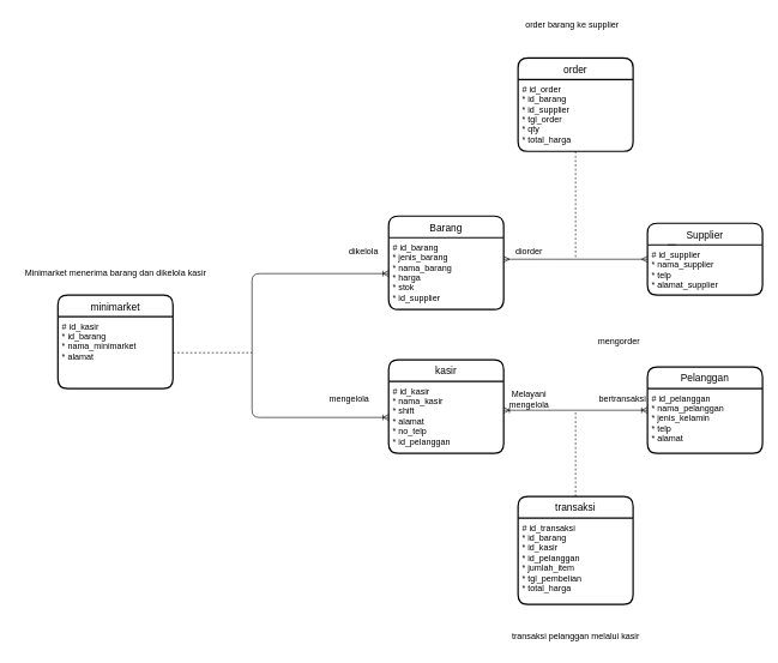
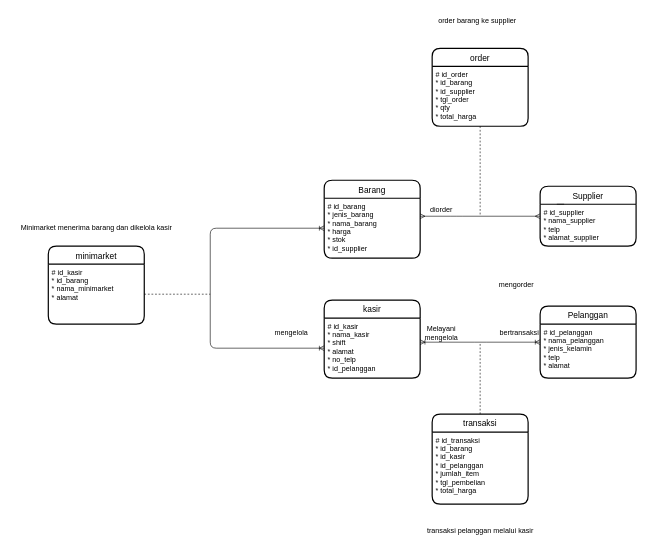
  <mxCell id="0" />
  <mxCell id="1" parent="0" />
  <mxCell id="2" value="kasir" style="swimlane;childLayout=stackLayout;horizontal=1;startSize=30;horizontalStack=0;rounded=1;fontSize=14;fontStyle=0;strokeWidth=2;resizeParent=0;resizeLast=1;shadow=0;dashed=0;align=center;fontFamily=Helvetica;fontColor=default;" parent="1" vertex="1"><mxGeometry x="540" y="500" width="160" height="130" as="geometry" /></mxCell>
  <mxCell id="3" value="# id_kasir&#10;* nama_kasir&#10;* shift&#10;* alamat&#10;* no_telp&#10;* id_pelanggan" style="align=left;strokeColor=none;fillColor=none;spacingLeft=4;fontSize=12;verticalAlign=top;resizable=0;rotatable=0;part=1;fontFamily=Helvetica;fontColor=default;rounded=1;" parent="2" vertex="1"><mxGeometry y="30" width="160" height="100" as="geometry" /></mxCell>
  <mxCell id="4" value="Pelanggan" style="swimlane;childLayout=stackLayout;horizontal=1;startSize=30;horizontalStack=0;rounded=1;fontSize=14;fontStyle=0;strokeWidth=2;resizeParent=0;resizeLast=1;shadow=0;dashed=0;align=center;fontFamily=Helvetica;fontColor=default;" parent="1" vertex="1"><mxGeometry x="900" y="510" width="160" height="120" as="geometry" /></mxCell>
  <mxCell id="5" value="# id_pelanggan&#10;* nama_pelanggan&#10;* jenis_kelamin&#10;* telp&#10;* alamat" style="align=left;strokeColor=none;fillColor=none;spacingLeft=4;fontSize=12;verticalAlign=top;resizable=0;rotatable=0;part=1;fontFamily=Helvetica;fontColor=default;rounded=1;" parent="4" vertex="1"><mxGeometry y="30" width="160" height="90" as="geometry" /></mxCell>
  <mxCell id="6" value="" style="edgeStyle=orthogonalEdgeStyle;shape=connector;rounded=1;html=1;labelBackgroundColor=default;strokeColor=default;fontFamily=Helvetica;fontSize=11;fontColor=default;endArrow=ERoneToMany;endFill=0;startArrow=ERoneToMany;startFill=0;" parent="1" source="5" target="3" edge="1"><mxGeometry relative="1" as="geometry"><Array as="points"><mxPoint x="800" y="570" /><mxPoint x="800" y="570" /></Array></mxGeometry></mxCell>
  <mxCell id="7" value="Supplier" style="swimlane;childLayout=stackLayout;horizontal=1;startSize=30;horizontalStack=0;rounded=1;fontSize=14;fontStyle=0;strokeWidth=2;resizeParent=0;resizeLast=1;shadow=0;dashed=0;align=center;fontFamily=Helvetica;fontColor=default;" parent="1" vertex="1"><mxGeometry x="900" y="310" width="160" height="100" as="geometry" /></mxCell>
  <mxCell id="8" value="# id_supplier&#10;* nama_supplier&#10;* telp&#10;* alamat_supplier" style="align=left;strokeColor=none;fillColor=none;spacingLeft=4;fontSize=12;verticalAlign=top;resizable=0;rotatable=0;part=1;fontFamily=Helvetica;fontColor=default;rounded=1;" parent="7" vertex="1"><mxGeometry y="30" width="160" height="70" as="geometry" /></mxCell>
  <mxCell id="9" style="edgeStyle=orthogonalEdgeStyle;shape=connector;rounded=1;html=1;exitX=0.25;exitY=0;exitDx=0;exitDy=0;entryX=0.174;entryY=0;entryDx=0;entryDy=0;entryPerimeter=0;labelBackgroundColor=default;strokeColor=default;fontFamily=Helvetica;fontSize=11;fontColor=default;endArrow=none;endFill=0;" parent="7" source="8" target="8" edge="1"><mxGeometry relative="1" as="geometry" /></mxCell>
  <mxCell id="10" value="Barang" style="swimlane;childLayout=stackLayout;horizontal=1;startSize=30;horizontalStack=0;rounded=1;fontSize=14;fontStyle=0;strokeWidth=2;resizeParent=0;resizeLast=1;shadow=0;dashed=0;align=center;fontFamily=Helvetica;fontColor=default;" parent="1" vertex="1"><mxGeometry x="540" y="300" width="160" height="130" as="geometry" /></mxCell>
  <mxCell id="11" value="# id_barang&#10;* jenis_barang&#10;* nama_barang&#10;* harga&#10;* stok&#10;* id_supplier" style="align=left;strokeColor=none;fillColor=none;spacingLeft=4;fontSize=12;verticalAlign=top;resizable=0;rotatable=0;part=1;fontFamily=Helvetica;fontColor=default;rounded=1;" parent="10" vertex="1"><mxGeometry y="30" width="160" height="100" as="geometry" /></mxCell>
  <mxCell id="12" value="" style="edgeStyle=orthogonalEdgeStyle;shape=connector;rounded=1;html=1;labelBackgroundColor=default;strokeColor=default;fontFamily=Helvetica;fontSize=11;fontColor=default;endArrow=ERmany;endFill=0;startArrow=ERmany;startFill=0;" parent="1" source="11" target="8" edge="1"><mxGeometry relative="1" as="geometry"><Array as="points"><mxPoint x="760" y="360" /><mxPoint x="760" y="360" /></Array></mxGeometry></mxCell>
  <mxCell id="13" value="mengorder" style="text;html=1;align=center;verticalAlign=middle;resizable=0;points=[];autosize=1;strokeColor=none;fillColor=none;" parent="1" vertex="1"><mxGeometry x="820" y="460" width="80" height="30" as="geometry" /></mxCell>
  <mxCell id="14" value="diorder" style="text;html=1;align=center;verticalAlign=middle;resizable=0;points=[];autosize=1;strokeColor=none;fillColor=none;" parent="1" vertex="1"><mxGeometry x="705" y="335" width="60" height="30" as="geometry" /></mxCell>
  <mxCell id="15" value="Melayani&lt;br&gt;mengelola" style="text;html=1;align=center;verticalAlign=middle;resizable=0;points=[];autosize=1;strokeColor=none;fillColor=none;" parent="1" vertex="1"><mxGeometry x="700" y="535" width="70" height="40" as="geometry" /></mxCell>
  <mxCell id="16" value="bertransaksi" style="text;html=1;align=center;verticalAlign=middle;resizable=0;points=[];autosize=1;strokeColor=none;fillColor=none;" parent="1" vertex="1"><mxGeometry x="820" y="540" width="90" height="30" as="geometry" /></mxCell>
  <mxCell id="17" value="mengelola" style="text;html=1;align=center;verticalAlign=middle;resizable=0;points=[];autosize=1;strokeColor=none;fillColor=none;" parent="1" vertex="1"><mxGeometry x="445" y="540" width="80" height="30" as="geometry" /></mxCell>
- <mxCell id="18" value="dikelola" style="text;html=1;align=center;verticalAlign=middle;resizable=0;points=[];autosize=1;strokeColor=none;fillColor=none;" parent="1" vertex="1"><mxGeometry x="475" y="335" width="60" height="30" as="geometry" /></mxCell>
  <mxCell id="19" value="" style="edgeStyle=orthogonalEdgeStyle;shape=connector;rounded=1;html=1;labelBackgroundColor=default;strokeColor=default;fontFamily=Helvetica;fontSize=11;fontColor=default;startArrow=none;startFill=0;endArrow=none;endFill=0;dashed=1;" parent="1" source="20" edge="1"><mxGeometry relative="1" as="geometry"><mxPoint x="800" y="570" as="targetPoint" /><Array as="points"><mxPoint x="800" y="570" /></Array></mxGeometry></mxCell>
  <mxCell id="20" value="transaksi" style="swimlane;childLayout=stackLayout;horizontal=1;startSize=30;horizontalStack=0;rounded=1;fontSize=14;fontStyle=0;strokeWidth=2;resizeParent=0;resizeLast=1;shadow=0;dashed=0;align=center;fontFamily=Helvetica;fontColor=default;" parent="1" vertex="1"><mxGeometry x="720" y="690" width="160" height="150" as="geometry" /></mxCell>
  <mxCell id="21" value="# id_transaksi&#10;* id_barang&#10;* id_kasir&#10;* id_pelanggan&#10;* jumlah_item&#10;* tgl_pembelian&#10;* total_harga" style="align=left;strokeColor=none;fillColor=none;spacingLeft=4;fontSize=12;verticalAlign=top;resizable=0;rotatable=0;part=1;fontFamily=Helvetica;fontColor=default;rounded=1;" parent="20" vertex="1"><mxGeometry y="30" width="160" height="120" as="geometry" /></mxCell>
  <mxCell id="22" value="order" style="swimlane;childLayout=stackLayout;horizontal=1;startSize=30;horizontalStack=0;rounded=1;fontSize=14;fontStyle=0;strokeWidth=2;resizeParent=0;resizeLast=1;shadow=0;dashed=0;align=center;fontFamily=Helvetica;fontColor=default;" parent="1" vertex="1"><mxGeometry x="720" y="80" width="160" height="130" as="geometry" /></mxCell>
  <mxCell id="23" value="# id_order&#10;* id_barang&#10;* id_supplier&#10;* tgl_order&#10;* qty&#10;* total_harga" style="align=left;strokeColor=none;fillColor=none;spacingLeft=4;fontSize=12;verticalAlign=top;resizable=0;rotatable=0;part=1;fontFamily=Helvetica;fontColor=default;rounded=1;" parent="22" vertex="1"><mxGeometry y="30" width="160" height="100" as="geometry" /></mxCell>
  <mxCell id="24" style="edgeStyle=none;html=1;endArrow=none;endFill=0;dashed=1;" parent="1" source="23" edge="1"><mxGeometry relative="1" as="geometry"><mxPoint x="800" y="360" as="targetPoint" /></mxGeometry></mxCell>
  <mxCell id="25" style="edgeStyle=none;html=1;entryX=0;entryY=0.5;entryDx=0;entryDy=0;endArrow=ERoneToMany;endFill=0;startArrow=ERoneToMany;startFill=0;" parent="1" source="11" target="3" edge="1"><mxGeometry relative="1" as="geometry"><Array as="points"><mxPoint x="350" y="380" /><mxPoint x="350" y="580" /></Array></mxGeometry></mxCell>
  <mxCell id="26" value="minimarket" style="swimlane;childLayout=stackLayout;horizontal=1;startSize=30;horizontalStack=0;rounded=1;fontSize=14;fontStyle=0;strokeWidth=2;resizeParent=0;resizeLast=1;shadow=0;dashed=0;align=center;fontFamily=Helvetica;fontColor=default;" parent="1" vertex="1"><mxGeometry x="80" y="410" width="160" height="130" as="geometry" /></mxCell>
  <mxCell id="27" value="# id_kasir&#10;* id_barang&#10;* nama_minimarket&#10;* alamat" style="align=left;strokeColor=none;fillColor=none;spacingLeft=4;fontSize=12;verticalAlign=top;resizable=0;rotatable=0;part=1;fontFamily=Helvetica;fontColor=default;rounded=1;" parent="26" vertex="1"><mxGeometry y="30" width="160" height="100" as="geometry" /></mxCell>
  <mxCell id="28" style="edgeStyle=none;html=1;endArrow=none;endFill=0;dashed=1;" parent="1" source="27" edge="1"><mxGeometry relative="1" as="geometry"><mxPoint x="350" y="490" as="targetPoint" /></mxGeometry></mxCell>
  <mxCell id="29" value="order barang ke supplier" style="text;html=1;align=center;verticalAlign=middle;resizable=0;points=[];autosize=1;strokeColor=none;fillColor=none;" parent="1" vertex="1"><mxGeometry x="720" y="20" width="150" height="30" as="geometry" /></mxCell>
  <mxCell id="30" value="transaksi pelanggan melalui kasir" style="text;html=1;align=center;verticalAlign=middle;resizable=0;points=[];autosize=1;strokeColor=none;fillColor=none;" parent="1" vertex="1"><mxGeometry x="700" y="870" width="200" height="30" as="geometry" /></mxCell>
  <mxCell id="31" value="Minimarket menerima barang dan dikelola kasir" style="text;html=1;align=center;verticalAlign=middle;resizable=0;points=[];autosize=1;strokeColor=none;fillColor=none;" parent="1" vertex="1"><mxGeometry x="20" y="365" width="280" height="30" as="geometry" /></mxCell>
